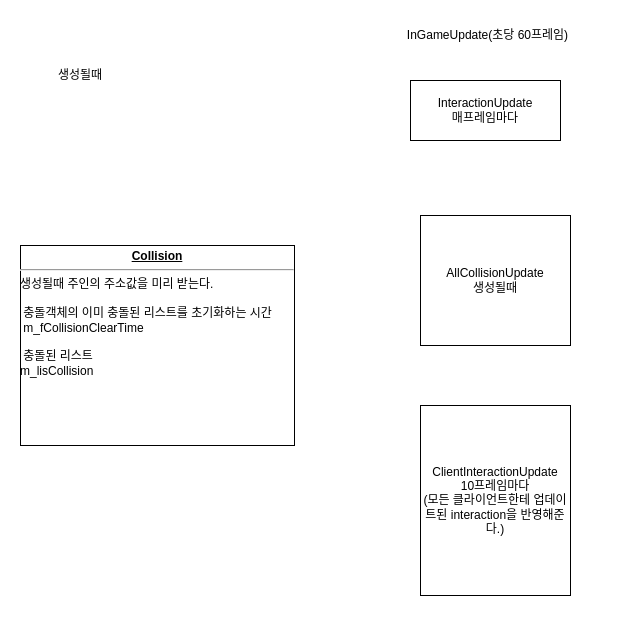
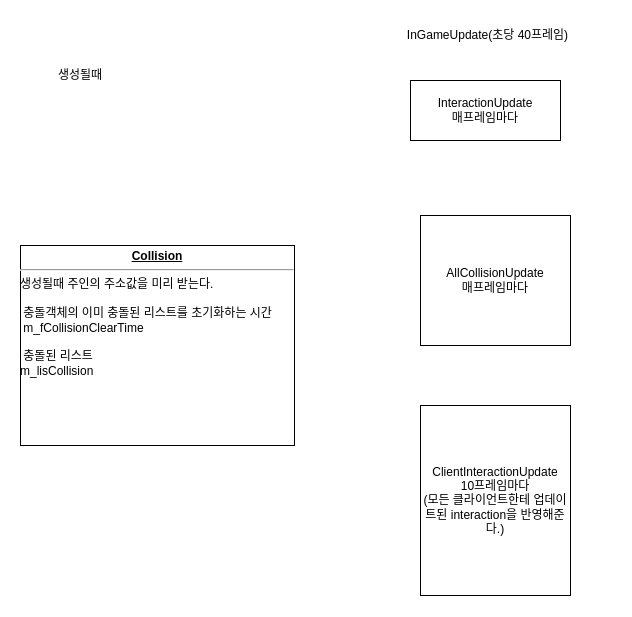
  <mxCell id="0" />
  <mxCell id="1" parent="0" />
- <mxCell id="2" value="InGameUpdate(초당 60프레임)" style="text;html=1;strokeColor=none;fillColor=none;align=center;verticalAlign=middle;whiteSpace=wrap;rounded=0;" parent="1" vertex="1"><mxGeometry x="365" y="20" width="245" height="30" as="geometry" /></mxCell>
+ <mxCell id="2" value="InGameUpdate(초당 40프레임)" style="text;html=1;strokeColor=none;fillColor=none;align=center;verticalAlign=middle;whiteSpace=wrap;rounded=0;" parent="1" vertex="1"><mxGeometry x="365" y="20" width="245" height="30" as="geometry" /></mxCell>
  <mxCell id="3" value="InteractionUpdate&lt;br&gt;매프레임마다" style="rounded=0;whiteSpace=wrap;html=1;" parent="1" vertex="1"><mxGeometry x="410" y="80" width="150" height="60" as="geometry" /></mxCell>
  <mxCell id="4" value="ClientInteractionUpdate&lt;br&gt;10프레임마다&lt;br&gt;(모든 클라이언트한테 업데이트된 interaction을 반영해준다.)" style="rounded=0;whiteSpace=wrap;html=1;" parent="1" vertex="1"><mxGeometry x="420" y="405" width="150" height="190" as="geometry" /></mxCell>
- <mxCell id="5" value="AllCollisionUpdate&lt;br&gt;생성될때&lt;br&gt;" style="rounded=0;whiteSpace=wrap;html=1;" parent="1" vertex="1"><mxGeometry x="420" y="215" width="150" height="130" as="geometry" /></mxCell>
+ <mxCell id="5" value="AllCollisionUpdate&lt;br&gt;매프레임마다&lt;br&gt;" style="rounded=0;whiteSpace=wrap;html=1;" parent="1" vertex="1"><mxGeometry x="420" y="215" width="150" height="130" as="geometry" /></mxCell>
  <mxCell id="6" value="&lt;p style=&quot;margin:0px;margin-top:4px;text-align:center;text-decoration:underline;&quot;&gt;&lt;b&gt;Collision&lt;/b&gt;&lt;/p&gt;&lt;hr&gt;생성될때 주인의 주소값을 미리 받는다.&lt;br&gt;&lt;br&gt;&amp;nbsp;충돌객체의 이미 충돌된 리스트를 초기화하는 시간&lt;br&gt;&amp;nbsp;m_fCollisionClearTime&lt;br&gt;&lt;br&gt;&amp;nbsp;충돌된 리스트&lt;br&gt;m_lisCollision&lt;br&gt;&lt;br&gt;&lt;br&gt;&lt;br&gt;&lt;p style=&quot;margin:0px;margin-left:8px;&quot;&gt;&lt;/p&gt;" style="verticalAlign=top;align=left;overflow=fill;fontSize=12;fontFamily=Helvetica;html=1;" parent="1" vertex="1"><mxGeometry x="20" y="245" width="274" height="200" as="geometry" /></mxCell>
  <mxCell id="7" value="생성될때" style="text;html=1;strokeColor=none;fillColor=none;align=center;verticalAlign=middle;whiteSpace=wrap;rounded=0;" vertex="1" parent="1"><mxGeometry x="50" y="60" width="60" height="30" as="geometry" /></mxCell>
